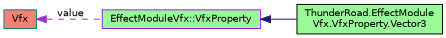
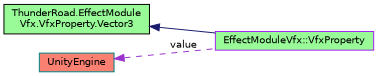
  digraph {
    rankdir=LR
    node [fillcolor=palegreen fontname=Helvetica fontsize=10 shape=record style=filled]
    edge [dir=back fontname=Helvetica fontsize=10 labelfontname=Helvetica labelfontsize=10]
    n1 [color=black fontcolor=black height=0.2 label="ThunderRoad.EffectModule\lVfx.VfxProperty.Vector3" width=0.4]
    n2 [color=purple height=0.2 label="EffectModuleVfx::VfxProperty" width=0.4]
-   n3 [color=teal fillcolor=salmon height=0.2 label=Vfx width=0.4]
-   n2 -> n1 [color=midnightblue style=solid]
+   n3 [color=teal fillcolor=salmon height=0.2 label=UnityEngine width=0.4]
+   n1 -> n2 [color=midnightblue style=solid]
    n3 -> n2 [color=darkorchid3 label=" value" style=dashed]
  }
